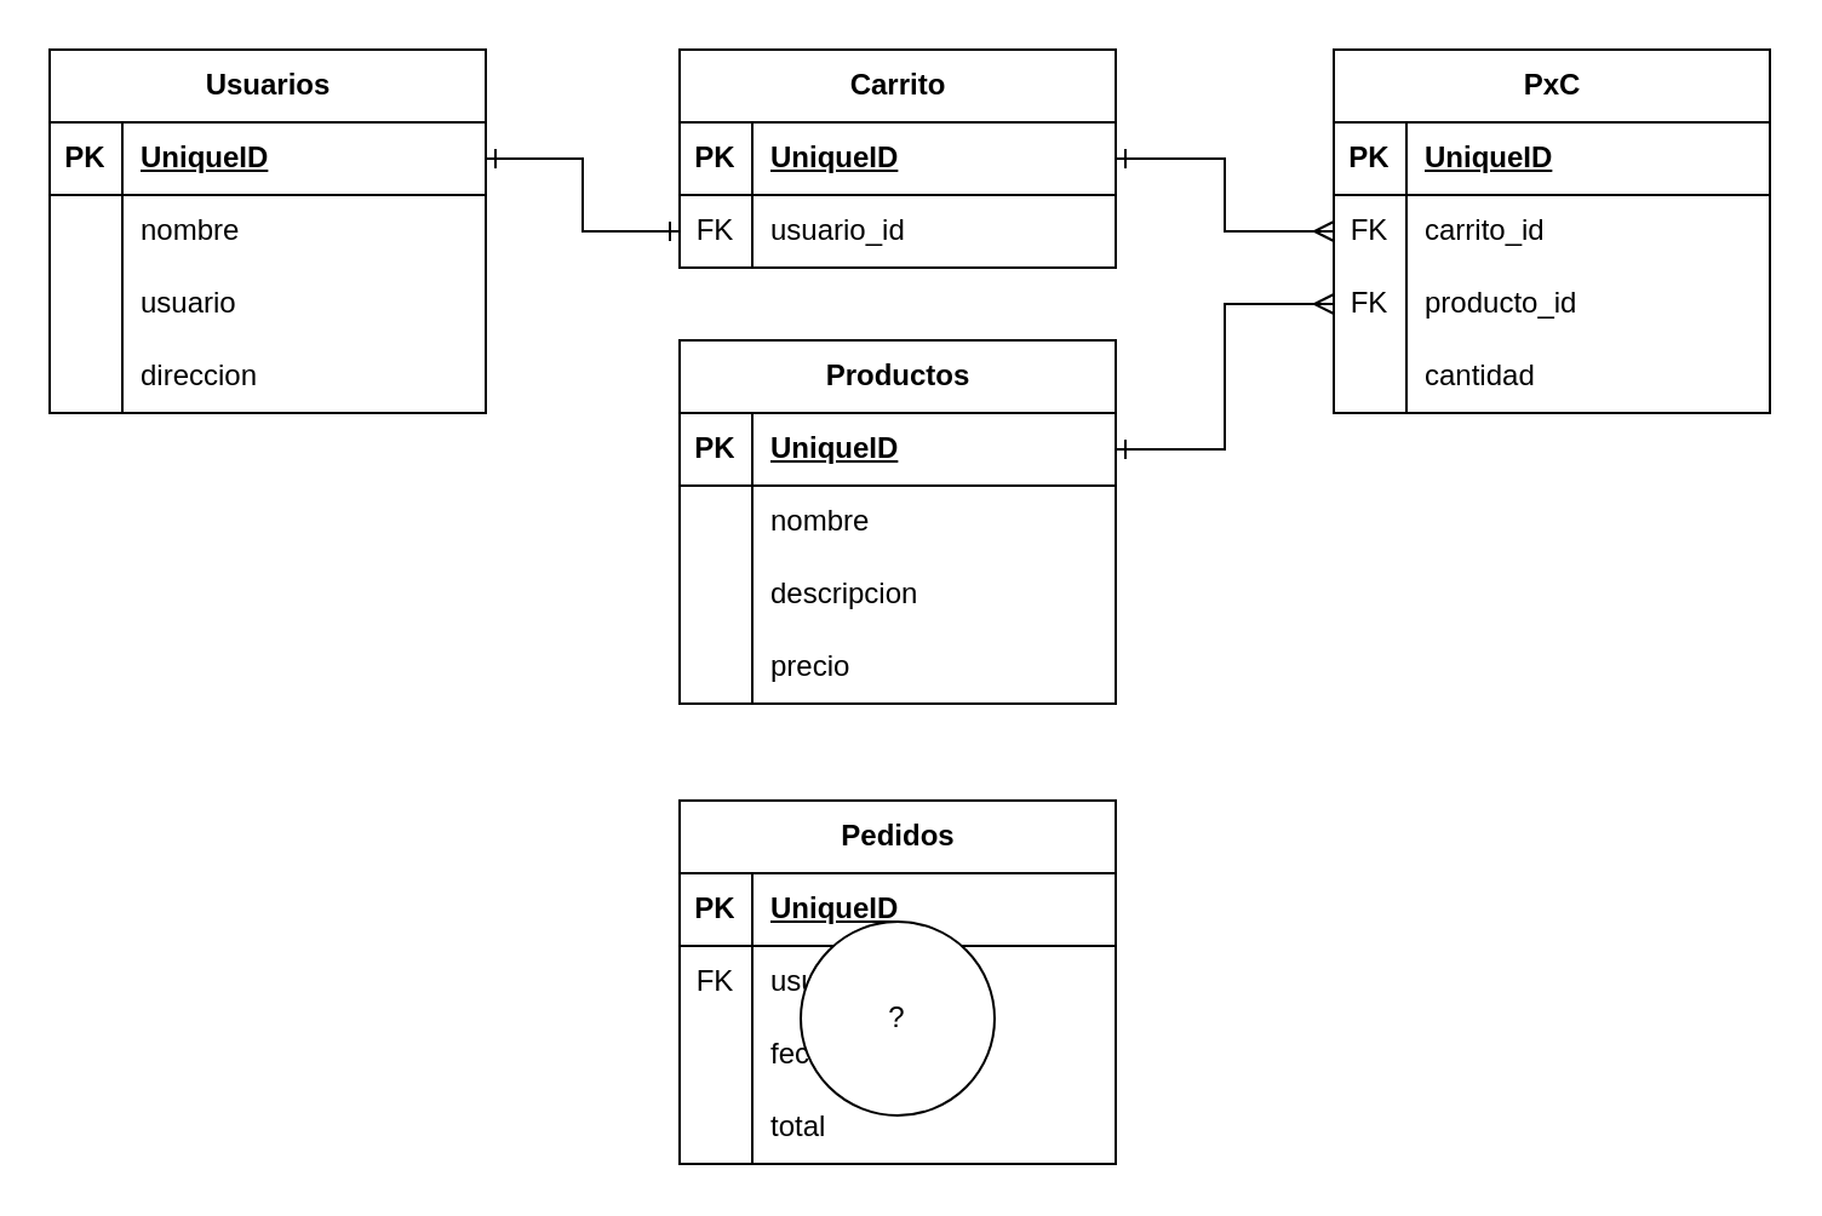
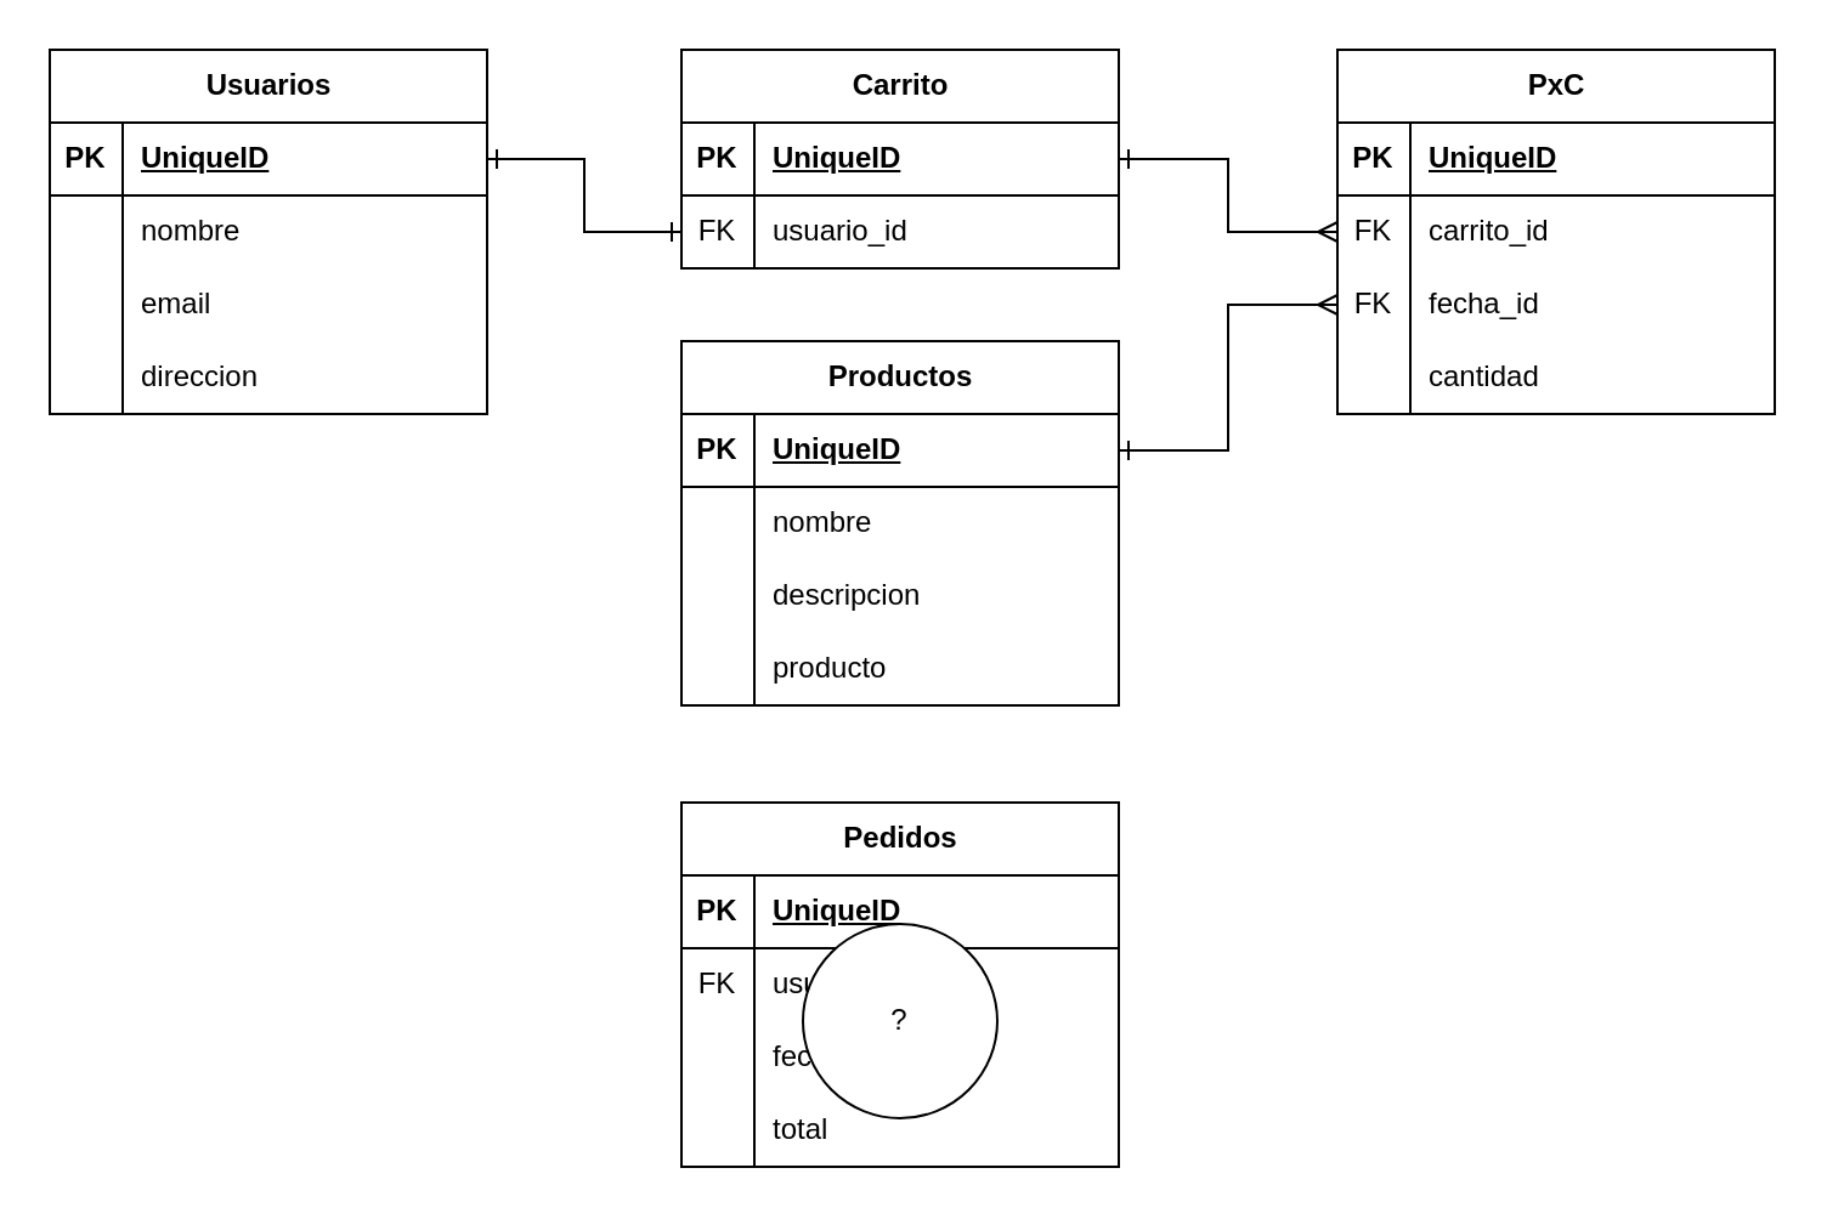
  <mxCell id="0" />
  <mxCell id="1" parent="0" />
  <mxCell id="2" value="Usuarios" style="shape=table;startSize=30;container=1;collapsible=1;childLayout=tableLayout;fixedRows=1;rowLines=0;fontStyle=1;align=center;resizeLast=1;html=1;" vertex="1" parent="1"><mxGeometry x="20" y="20" width="180" height="150" as="geometry" /></mxCell>
  <mxCell id="3" value="" style="shape=tableRow;horizontal=0;startSize=0;swimlaneHead=0;swimlaneBody=0;fillColor=none;collapsible=0;dropTarget=0;points=[[0,0.5],[1,0.5]];portConstraint=eastwest;top=0;left=0;right=0;bottom=1;" vertex="1" parent="2"><mxGeometry y="30" width="180" height="30" as="geometry" /></mxCell>
  <mxCell id="4" value="PK" style="shape=partialRectangle;connectable=0;fillColor=none;top=0;left=0;bottom=0;right=0;fontStyle=1;overflow=hidden;whiteSpace=wrap;html=1;" vertex="1" parent="3"><mxGeometry width="30" height="30" as="geometry"><mxRectangle width="30" height="30" as="alternateBounds" /></mxGeometry></mxCell>
  <mxCell id="5" value="UniqueID" style="shape=partialRectangle;connectable=0;fillColor=none;top=0;left=0;bottom=0;right=0;align=left;spacingLeft=6;fontStyle=5;overflow=hidden;whiteSpace=wrap;html=1;" vertex="1" parent="3"><mxGeometry x="30" width="150" height="30" as="geometry"><mxRectangle width="150" height="30" as="alternateBounds" /></mxGeometry></mxCell>
  <mxCell id="6" value="" style="shape=tableRow;horizontal=0;startSize=0;swimlaneHead=0;swimlaneBody=0;fillColor=none;collapsible=0;dropTarget=0;points=[[0,0.5],[1,0.5]];portConstraint=eastwest;top=0;left=0;right=0;bottom=0;" vertex="1" parent="2"><mxGeometry y="60" width="180" height="30" as="geometry" /></mxCell>
  <mxCell id="7" value="" style="shape=partialRectangle;connectable=0;fillColor=none;top=0;left=0;bottom=0;right=0;editable=1;overflow=hidden;whiteSpace=wrap;html=1;" vertex="1" parent="6"><mxGeometry width="30" height="30" as="geometry"><mxRectangle width="30" height="30" as="alternateBounds" /></mxGeometry></mxCell>
  <mxCell id="8" value="nombre" style="shape=partialRectangle;connectable=0;fillColor=none;top=0;left=0;bottom=0;right=0;align=left;spacingLeft=6;overflow=hidden;whiteSpace=wrap;html=1;" vertex="1" parent="6"><mxGeometry x="30" width="150" height="30" as="geometry"><mxRectangle width="150" height="30" as="alternateBounds" /></mxGeometry></mxCell>
  <mxCell id="9" value="" style="shape=tableRow;horizontal=0;startSize=0;swimlaneHead=0;swimlaneBody=0;fillColor=none;collapsible=0;dropTarget=0;points=[[0,0.5],[1,0.5]];portConstraint=eastwest;top=0;left=0;right=0;bottom=0;" vertex="1" parent="2"><mxGeometry y="90" width="180" height="30" as="geometry" /></mxCell>
  <mxCell id="10" value="" style="shape=partialRectangle;connectable=0;fillColor=none;top=0;left=0;bottom=0;right=0;editable=1;overflow=hidden;whiteSpace=wrap;html=1;" vertex="1" parent="9"><mxGeometry width="30" height="30" as="geometry"><mxRectangle width="30" height="30" as="alternateBounds" /></mxGeometry></mxCell>
- <mxCell id="11" value="usuario" style="shape=partialRectangle;connectable=0;fillColor=none;top=0;left=0;bottom=0;right=0;align=left;spacingLeft=6;overflow=hidden;whiteSpace=wrap;html=1;" vertex="1" parent="9"><mxGeometry x="30" width="150" height="30" as="geometry"><mxRectangle width="150" height="30" as="alternateBounds" /></mxGeometry></mxCell>
+ <mxCell id="11" value="email" style="shape=partialRectangle;connectable=0;fillColor=none;top=0;left=0;bottom=0;right=0;align=left;spacingLeft=6;overflow=hidden;whiteSpace=wrap;html=1;" vertex="1" parent="9"><mxGeometry x="30" width="150" height="30" as="geometry"><mxRectangle width="150" height="30" as="alternateBounds" /></mxGeometry></mxCell>
  <mxCell id="12" value="" style="shape=tableRow;horizontal=0;startSize=0;swimlaneHead=0;swimlaneBody=0;fillColor=none;collapsible=0;dropTarget=0;points=[[0,0.5],[1,0.5]];portConstraint=eastwest;top=0;left=0;right=0;bottom=0;" vertex="1" parent="2"><mxGeometry y="120" width="180" height="30" as="geometry" /></mxCell>
  <mxCell id="13" value="" style="shape=partialRectangle;connectable=0;fillColor=none;top=0;left=0;bottom=0;right=0;editable=1;overflow=hidden;whiteSpace=wrap;html=1;" vertex="1" parent="12"><mxGeometry width="30" height="30" as="geometry"><mxRectangle width="30" height="30" as="alternateBounds" /></mxGeometry></mxCell>
  <mxCell id="14" value="direccion" style="shape=partialRectangle;connectable=0;fillColor=none;top=0;left=0;bottom=0;right=0;align=left;spacingLeft=6;overflow=hidden;whiteSpace=wrap;html=1;" vertex="1" parent="12"><mxGeometry x="30" width="150" height="30" as="geometry"><mxRectangle width="150" height="30" as="alternateBounds" /></mxGeometry></mxCell>
  <mxCell id="15" value="Carrito" style="shape=table;startSize=30;container=1;collapsible=1;childLayout=tableLayout;fixedRows=1;rowLines=0;fontStyle=1;align=center;resizeLast=1;html=1;" vertex="1" parent="1"><mxGeometry x="280" y="20" width="180" height="90" as="geometry" /></mxCell>
  <mxCell id="16" value="" style="shape=tableRow;horizontal=0;startSize=0;swimlaneHead=0;swimlaneBody=0;fillColor=none;collapsible=0;dropTarget=0;points=[[0,0.5],[1,0.5]];portConstraint=eastwest;top=0;left=0;right=0;bottom=1;" vertex="1" parent="15"><mxGeometry y="30" width="180" height="30" as="geometry" /></mxCell>
  <mxCell id="17" value="PK" style="shape=partialRectangle;connectable=0;fillColor=none;top=0;left=0;bottom=0;right=0;fontStyle=1;overflow=hidden;whiteSpace=wrap;html=1;" vertex="1" parent="16"><mxGeometry width="30" height="30" as="geometry"><mxRectangle width="30" height="30" as="alternateBounds" /></mxGeometry></mxCell>
  <mxCell id="18" value="UniqueID" style="shape=partialRectangle;connectable=0;fillColor=none;top=0;left=0;bottom=0;right=0;align=left;spacingLeft=6;fontStyle=5;overflow=hidden;whiteSpace=wrap;html=1;" vertex="1" parent="16"><mxGeometry x="30" width="150" height="30" as="geometry"><mxRectangle width="150" height="30" as="alternateBounds" /></mxGeometry></mxCell>
  <mxCell id="19" value="" style="shape=tableRow;horizontal=0;startSize=0;swimlaneHead=0;swimlaneBody=0;fillColor=none;collapsible=0;dropTarget=0;points=[[0,0.5],[1,0.5]];portConstraint=eastwest;top=0;left=0;right=0;bottom=0;" vertex="1" parent="15"><mxGeometry y="60" width="180" height="30" as="geometry" /></mxCell>
  <mxCell id="20" value="FK" style="shape=partialRectangle;connectable=0;fillColor=none;top=0;left=0;bottom=0;right=0;editable=1;overflow=hidden;whiteSpace=wrap;html=1;" vertex="1" parent="19"><mxGeometry width="30" height="30" as="geometry"><mxRectangle width="30" height="30" as="alternateBounds" /></mxGeometry></mxCell>
  <mxCell id="21" value="usuario_id" style="shape=partialRectangle;connectable=0;fillColor=none;top=0;left=0;bottom=0;right=0;align=left;spacingLeft=6;overflow=hidden;whiteSpace=wrap;html=1;" vertex="1" parent="19"><mxGeometry x="30" width="150" height="30" as="geometry"><mxRectangle width="150" height="30" as="alternateBounds" /></mxGeometry></mxCell>
  <mxCell id="22" value="Productos" style="shape=table;startSize=30;container=1;collapsible=1;childLayout=tableLayout;fixedRows=1;rowLines=0;fontStyle=1;align=center;resizeLast=1;html=1;" vertex="1" parent="1"><mxGeometry x="280" y="140" width="180" height="150" as="geometry" /></mxCell>
  <mxCell id="23" value="" style="shape=tableRow;horizontal=0;startSize=0;swimlaneHead=0;swimlaneBody=0;fillColor=none;collapsible=0;dropTarget=0;points=[[0,0.5],[1,0.5]];portConstraint=eastwest;top=0;left=0;right=0;bottom=1;" vertex="1" parent="22"><mxGeometry y="30" width="180" height="30" as="geometry" /></mxCell>
  <mxCell id="24" value="PK" style="shape=partialRectangle;connectable=0;fillColor=none;top=0;left=0;bottom=0;right=0;fontStyle=1;overflow=hidden;whiteSpace=wrap;html=1;" vertex="1" parent="23"><mxGeometry width="30" height="30" as="geometry"><mxRectangle width="30" height="30" as="alternateBounds" /></mxGeometry></mxCell>
  <mxCell id="25" value="UniqueID" style="shape=partialRectangle;connectable=0;fillColor=none;top=0;left=0;bottom=0;right=0;align=left;spacingLeft=6;fontStyle=5;overflow=hidden;whiteSpace=wrap;html=1;" vertex="1" parent="23"><mxGeometry x="30" width="150" height="30" as="geometry"><mxRectangle width="150" height="30" as="alternateBounds" /></mxGeometry></mxCell>
  <mxCell id="26" value="" style="shape=tableRow;horizontal=0;startSize=0;swimlaneHead=0;swimlaneBody=0;fillColor=none;collapsible=0;dropTarget=0;points=[[0,0.5],[1,0.5]];portConstraint=eastwest;top=0;left=0;right=0;bottom=0;" vertex="1" parent="22"><mxGeometry y="60" width="180" height="30" as="geometry" /></mxCell>
  <mxCell id="27" value="" style="shape=partialRectangle;connectable=0;fillColor=none;top=0;left=0;bottom=0;right=0;editable=1;overflow=hidden;whiteSpace=wrap;html=1;" vertex="1" parent="26"><mxGeometry width="30" height="30" as="geometry"><mxRectangle width="30" height="30" as="alternateBounds" /></mxGeometry></mxCell>
  <mxCell id="28" value="nombre" style="shape=partialRectangle;connectable=0;fillColor=none;top=0;left=0;bottom=0;right=0;align=left;spacingLeft=6;overflow=hidden;whiteSpace=wrap;html=1;" vertex="1" parent="26"><mxGeometry x="30" width="150" height="30" as="geometry"><mxRectangle width="150" height="30" as="alternateBounds" /></mxGeometry></mxCell>
  <mxCell id="29" value="" style="shape=tableRow;horizontal=0;startSize=0;swimlaneHead=0;swimlaneBody=0;fillColor=none;collapsible=0;dropTarget=0;points=[[0,0.5],[1,0.5]];portConstraint=eastwest;top=0;left=0;right=0;bottom=0;" vertex="1" parent="22"><mxGeometry y="90" width="180" height="30" as="geometry" /></mxCell>
  <mxCell id="30" value="" style="shape=partialRectangle;connectable=0;fillColor=none;top=0;left=0;bottom=0;right=0;editable=1;overflow=hidden;whiteSpace=wrap;html=1;" vertex="1" parent="29"><mxGeometry width="30" height="30" as="geometry"><mxRectangle width="30" height="30" as="alternateBounds" /></mxGeometry></mxCell>
  <mxCell id="31" value="descripcion" style="shape=partialRectangle;connectable=0;fillColor=none;top=0;left=0;bottom=0;right=0;align=left;spacingLeft=6;overflow=hidden;whiteSpace=wrap;html=1;" vertex="1" parent="29"><mxGeometry x="30" width="150" height="30" as="geometry"><mxRectangle width="150" height="30" as="alternateBounds" /></mxGeometry></mxCell>
  <mxCell id="32" value="" style="shape=tableRow;horizontal=0;startSize=0;swimlaneHead=0;swimlaneBody=0;fillColor=none;collapsible=0;dropTarget=0;points=[[0,0.5],[1,0.5]];portConstraint=eastwest;top=0;left=0;right=0;bottom=0;" vertex="1" parent="22"><mxGeometry y="120" width="180" height="30" as="geometry" /></mxCell>
  <mxCell id="33" value="" style="shape=partialRectangle;connectable=0;fillColor=none;top=0;left=0;bottom=0;right=0;editable=1;overflow=hidden;whiteSpace=wrap;html=1;" vertex="1" parent="32"><mxGeometry width="30" height="30" as="geometry"><mxRectangle width="30" height="30" as="alternateBounds" /></mxGeometry></mxCell>
- <mxCell id="34" value="precio" style="shape=partialRectangle;connectable=0;fillColor=none;top=0;left=0;bottom=0;right=0;align=left;spacingLeft=6;overflow=hidden;whiteSpace=wrap;html=1;" vertex="1" parent="32"><mxGeometry x="30" width="150" height="30" as="geometry"><mxRectangle width="150" height="30" as="alternateBounds" /></mxGeometry></mxCell>
+ <mxCell id="34" value="producto" style="shape=partialRectangle;connectable=0;fillColor=none;top=0;left=0;bottom=0;right=0;align=left;spacingLeft=6;overflow=hidden;whiteSpace=wrap;html=1;" vertex="1" parent="32"><mxGeometry x="30" width="150" height="30" as="geometry"><mxRectangle width="150" height="30" as="alternateBounds" /></mxGeometry></mxCell>
  <mxCell id="35" value="Pedidos" style="shape=table;startSize=30;container=1;collapsible=1;childLayout=tableLayout;fixedRows=1;rowLines=0;fontStyle=1;align=center;resizeLast=1;html=1;" vertex="1" parent="1"><mxGeometry x="280" y="330" width="180" height="150" as="geometry" /></mxCell>
  <mxCell id="36" value="" style="shape=tableRow;horizontal=0;startSize=0;swimlaneHead=0;swimlaneBody=0;fillColor=none;collapsible=0;dropTarget=0;points=[[0,0.5],[1,0.5]];portConstraint=eastwest;top=0;left=0;right=0;bottom=1;" vertex="1" parent="35"><mxGeometry y="30" width="180" height="30" as="geometry" /></mxCell>
  <mxCell id="37" value="PK" style="shape=partialRectangle;connectable=0;fillColor=none;top=0;left=0;bottom=0;right=0;fontStyle=1;overflow=hidden;whiteSpace=wrap;html=1;" vertex="1" parent="36"><mxGeometry width="30" height="30" as="geometry"><mxRectangle width="30" height="30" as="alternateBounds" /></mxGeometry></mxCell>
  <mxCell id="38" value="UniqueID" style="shape=partialRectangle;connectable=0;fillColor=none;top=0;left=0;bottom=0;right=0;align=left;spacingLeft=6;fontStyle=5;overflow=hidden;whiteSpace=wrap;html=1;" vertex="1" parent="36"><mxGeometry x="30" width="150" height="30" as="geometry"><mxRectangle width="150" height="30" as="alternateBounds" /></mxGeometry></mxCell>
  <mxCell id="39" value="" style="shape=tableRow;horizontal=0;startSize=0;swimlaneHead=0;swimlaneBody=0;fillColor=none;collapsible=0;dropTarget=0;points=[[0,0.5],[1,0.5]];portConstraint=eastwest;top=0;left=0;right=0;bottom=0;" vertex="1" parent="35"><mxGeometry y="60" width="180" height="30" as="geometry" /></mxCell>
  <mxCell id="40" value="FK" style="shape=partialRectangle;connectable=0;fillColor=none;top=0;left=0;bottom=0;right=0;editable=1;overflow=hidden;whiteSpace=wrap;html=1;" vertex="1" parent="39"><mxGeometry width="30" height="30" as="geometry"><mxRectangle width="30" height="30" as="alternateBounds" /></mxGeometry></mxCell>
  <mxCell id="41" value="usuario_id" style="shape=partialRectangle;connectable=0;fillColor=none;top=0;left=0;bottom=0;right=0;align=left;spacingLeft=6;overflow=hidden;whiteSpace=wrap;html=1;" vertex="1" parent="39"><mxGeometry x="30" width="150" height="30" as="geometry"><mxRectangle width="150" height="30" as="alternateBounds" /></mxGeometry></mxCell>
  <mxCell id="42" value="" style="shape=tableRow;horizontal=0;startSize=0;swimlaneHead=0;swimlaneBody=0;fillColor=none;collapsible=0;dropTarget=0;points=[[0,0.5],[1,0.5]];portConstraint=eastwest;top=0;left=0;right=0;bottom=0;" vertex="1" parent="35"><mxGeometry y="90" width="180" height="30" as="geometry" /></mxCell>
  <mxCell id="43" value="" style="shape=partialRectangle;connectable=0;fillColor=none;top=0;left=0;bottom=0;right=0;editable=1;overflow=hidden;whiteSpace=wrap;html=1;" vertex="1" parent="42"><mxGeometry width="30" height="30" as="geometry"><mxRectangle width="30" height="30" as="alternateBounds" /></mxGeometry></mxCell>
  <mxCell id="44" value="fecha" style="shape=partialRectangle;connectable=0;fillColor=none;top=0;left=0;bottom=0;right=0;align=left;spacingLeft=6;overflow=hidden;whiteSpace=wrap;html=1;" vertex="1" parent="42"><mxGeometry x="30" width="150" height="30" as="geometry"><mxRectangle width="150" height="30" as="alternateBounds" /></mxGeometry></mxCell>
  <mxCell id="45" value="" style="shape=tableRow;horizontal=0;startSize=0;swimlaneHead=0;swimlaneBody=0;fillColor=none;collapsible=0;dropTarget=0;points=[[0,0.5],[1,0.5]];portConstraint=eastwest;top=0;left=0;right=0;bottom=0;" vertex="1" parent="35"><mxGeometry y="120" width="180" height="30" as="geometry" /></mxCell>
  <mxCell id="46" value="" style="shape=partialRectangle;connectable=0;fillColor=none;top=0;left=0;bottom=0;right=0;editable=1;overflow=hidden;whiteSpace=wrap;html=1;" vertex="1" parent="45"><mxGeometry width="30" height="30" as="geometry"><mxRectangle width="30" height="30" as="alternateBounds" /></mxGeometry></mxCell>
  <mxCell id="47" value="total" style="shape=partialRectangle;connectable=0;fillColor=none;top=0;left=0;bottom=0;right=0;align=left;spacingLeft=6;overflow=hidden;whiteSpace=wrap;html=1;" vertex="1" parent="45"><mxGeometry x="30" width="150" height="30" as="geometry"><mxRectangle width="150" height="30" as="alternateBounds" /></mxGeometry></mxCell>
  <mxCell id="48" value="PxC" style="shape=table;startSize=30;container=1;collapsible=1;childLayout=tableLayout;fixedRows=1;rowLines=0;fontStyle=1;align=center;resizeLast=1;html=1;" vertex="1" parent="1"><mxGeometry x="550" y="20" width="180" height="150" as="geometry" /></mxCell>
  <mxCell id="49" value="" style="shape=tableRow;horizontal=0;startSize=0;swimlaneHead=0;swimlaneBody=0;fillColor=none;collapsible=0;dropTarget=0;points=[[0,0.5],[1,0.5]];portConstraint=eastwest;top=0;left=0;right=0;bottom=1;" vertex="1" parent="48"><mxGeometry y="30" width="180" height="30" as="geometry" /></mxCell>
  <mxCell id="50" value="PK" style="shape=partialRectangle;connectable=0;fillColor=none;top=0;left=0;bottom=0;right=0;fontStyle=1;overflow=hidden;whiteSpace=wrap;html=1;" vertex="1" parent="49"><mxGeometry width="30" height="30" as="geometry"><mxRectangle width="30" height="30" as="alternateBounds" /></mxGeometry></mxCell>
  <mxCell id="51" value="UniqueID" style="shape=partialRectangle;connectable=0;fillColor=none;top=0;left=0;bottom=0;right=0;align=left;spacingLeft=6;fontStyle=5;overflow=hidden;whiteSpace=wrap;html=1;" vertex="1" parent="49"><mxGeometry x="30" width="150" height="30" as="geometry"><mxRectangle width="150" height="30" as="alternateBounds" /></mxGeometry></mxCell>
  <mxCell id="52" value="" style="shape=tableRow;horizontal=0;startSize=0;swimlaneHead=0;swimlaneBody=0;fillColor=none;collapsible=0;dropTarget=0;points=[[0,0.5],[1,0.5]];portConstraint=eastwest;top=0;left=0;right=0;bottom=0;" vertex="1" parent="48"><mxGeometry y="60" width="180" height="30" as="geometry" /></mxCell>
  <mxCell id="53" value="FK" style="shape=partialRectangle;connectable=0;fillColor=none;top=0;left=0;bottom=0;right=0;editable=1;overflow=hidden;whiteSpace=wrap;html=1;" vertex="1" parent="52"><mxGeometry width="30" height="30" as="geometry"><mxRectangle width="30" height="30" as="alternateBounds" /></mxGeometry></mxCell>
  <mxCell id="54" value="carrito_id" style="shape=partialRectangle;connectable=0;fillColor=none;top=0;left=0;bottom=0;right=0;align=left;spacingLeft=6;overflow=hidden;whiteSpace=wrap;html=1;" vertex="1" parent="52"><mxGeometry x="30" width="150" height="30" as="geometry"><mxRectangle width="150" height="30" as="alternateBounds" /></mxGeometry></mxCell>
  <mxCell id="55" value="" style="shape=tableRow;horizontal=0;startSize=0;swimlaneHead=0;swimlaneBody=0;fillColor=none;collapsible=0;dropTarget=0;points=[[0,0.5],[1,0.5]];portConstraint=eastwest;top=0;left=0;right=0;bottom=0;" vertex="1" parent="48"><mxGeometry y="90" width="180" height="30" as="geometry" /></mxCell>
  <mxCell id="56" value="FK" style="shape=partialRectangle;connectable=0;fillColor=none;top=0;left=0;bottom=0;right=0;editable=1;overflow=hidden;whiteSpace=wrap;html=1;" vertex="1" parent="55"><mxGeometry width="30" height="30" as="geometry"><mxRectangle width="30" height="30" as="alternateBounds" /></mxGeometry></mxCell>
- <mxCell id="57" value="producto_id" style="shape=partialRectangle;connectable=0;fillColor=none;top=0;left=0;bottom=0;right=0;align=left;spacingLeft=6;overflow=hidden;whiteSpace=wrap;html=1;" vertex="1" parent="55"><mxGeometry x="30" width="150" height="30" as="geometry"><mxRectangle width="150" height="30" as="alternateBounds" /></mxGeometry></mxCell>
+ <mxCell id="57" value="fecha_id" style="shape=partialRectangle;connectable=0;fillColor=none;top=0;left=0;bottom=0;right=0;align=left;spacingLeft=6;overflow=hidden;whiteSpace=wrap;html=1;" vertex="1" parent="55"><mxGeometry x="30" width="150" height="30" as="geometry"><mxRectangle width="150" height="30" as="alternateBounds" /></mxGeometry></mxCell>
  <mxCell id="58" value="" style="shape=tableRow;horizontal=0;startSize=0;swimlaneHead=0;swimlaneBody=0;fillColor=none;collapsible=0;dropTarget=0;points=[[0,0.5],[1,0.5]];portConstraint=eastwest;top=0;left=0;right=0;bottom=0;" vertex="1" parent="48"><mxGeometry y="120" width="180" height="30" as="geometry" /></mxCell>
  <mxCell id="59" value="" style="shape=partialRectangle;connectable=0;fillColor=none;top=0;left=0;bottom=0;right=0;editable=1;overflow=hidden;whiteSpace=wrap;html=1;" vertex="1" parent="58"><mxGeometry width="30" height="30" as="geometry"><mxRectangle width="30" height="30" as="alternateBounds" /></mxGeometry></mxCell>
  <mxCell id="60" value="cantidad" style="shape=partialRectangle;connectable=0;fillColor=none;top=0;left=0;bottom=0;right=0;align=left;spacingLeft=6;overflow=hidden;whiteSpace=wrap;html=1;" vertex="1" parent="58"><mxGeometry x="30" width="150" height="30" as="geometry"><mxRectangle width="150" height="30" as="alternateBounds" /></mxGeometry></mxCell>
  <mxCell id="61" value="?" style="ellipse;whiteSpace=wrap;html=1;aspect=fixed;" vertex="1" parent="1"><mxGeometry x="330" y="380" width="80" height="80" as="geometry" /></mxCell>
  <mxCell id="62" style="edgeStyle=orthogonalEdgeStyle;rounded=0;orthogonalLoop=1;jettySize=auto;html=1;exitX=1;exitY=0.5;exitDx=0;exitDy=0;entryX=0;entryY=0.5;entryDx=0;entryDy=0;endArrow=ERone;endFill=0;startArrow=ERone;startFill=0;" edge="1" parent="1" source="3" target="19"><mxGeometry relative="1" as="geometry" /></mxCell>
  <mxCell id="63" style="edgeStyle=orthogonalEdgeStyle;rounded=0;orthogonalLoop=1;jettySize=auto;html=1;exitX=1;exitY=0.5;exitDx=0;exitDy=0;entryX=0;entryY=0.5;entryDx=0;entryDy=0;startArrow=ERone;startFill=0;endArrow=ERmany;endFill=0;" edge="1" parent="1" source="16" target="52"><mxGeometry relative="1" as="geometry" /></mxCell>
  <mxCell id="64" style="edgeStyle=orthogonalEdgeStyle;rounded=0;orthogonalLoop=1;jettySize=auto;html=1;exitX=1;exitY=0.5;exitDx=0;exitDy=0;entryX=0;entryY=0.5;entryDx=0;entryDy=0;startArrow=ERone;startFill=0;endArrow=ERmany;endFill=0;" edge="1" parent="1" source="23" target="55"><mxGeometry relative="1" as="geometry" /></mxCell>
